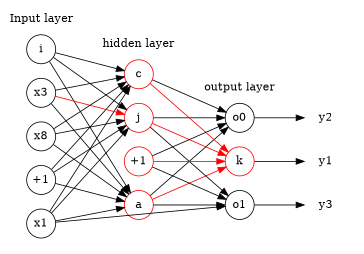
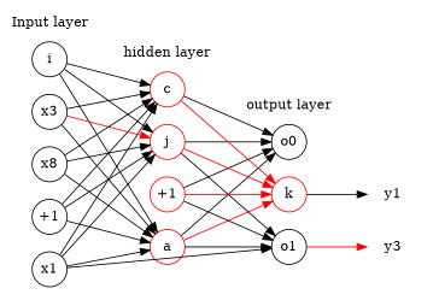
  digraph {
    ordering=out
    rankdir=LR
    splines=line
    node [fixedsize=true shape=circle style=solid]
    n1 [label="+1"]
    x1
    n3 [label=i]
    x3
    n5 [label=x8]
    a [color=red]
    n7 [color=red label=j]
    c [color=red]
    n9 [color=red label="+1"]
    o0
    o1
    n12 [color=red label=k]
-   n13 [label=y2 shape=none style=""]
    n14 [label=y3 shape=none style=""]
    n15 [label=y1 shape=none style=""]
    subgraph cluster_1 {
      color=white
      label="Input layer"
      n1
      x1
      n3
      x3
      n5
    }
    subgraph cluster_2 {
      color=white
      label="hidden layer"
      a
      n7
      c
      n9
    }
    subgraph cluster_3 {
      color=white
      label="output layer"
      o0
      o1
      n12
    }
    subgraph cluster_4 {
      color=white
-     n13
      n14
      n15
    }
    n1 -> a
    n1 -> n7
    n1 -> c
    x1 -> a
    x1 -> n7
    x1 -> c
    x1 -> o1
    n3 -> a
    n3 -> n7
    n3 -> c
    x3 -> a
    x3 -> n7 [color=red]
    x3 -> c
    n5 -> a
    n5 -> n7
    n5 -> c
    a -> o0
    a -> o1
    a -> n12 [color=red]
    n7 -> o0
    n7 -> o1
    n7 -> n12 [color=red]
    c -> o0
    c -> n12 [color=red]
    n9 -> o0
    n9 -> o1
    n9 -> n12 [color=red]
-   o0 -> n13
-   o1 -> n14
+   o1 -> n14 [color=red]
    n12 -> n15
  }
